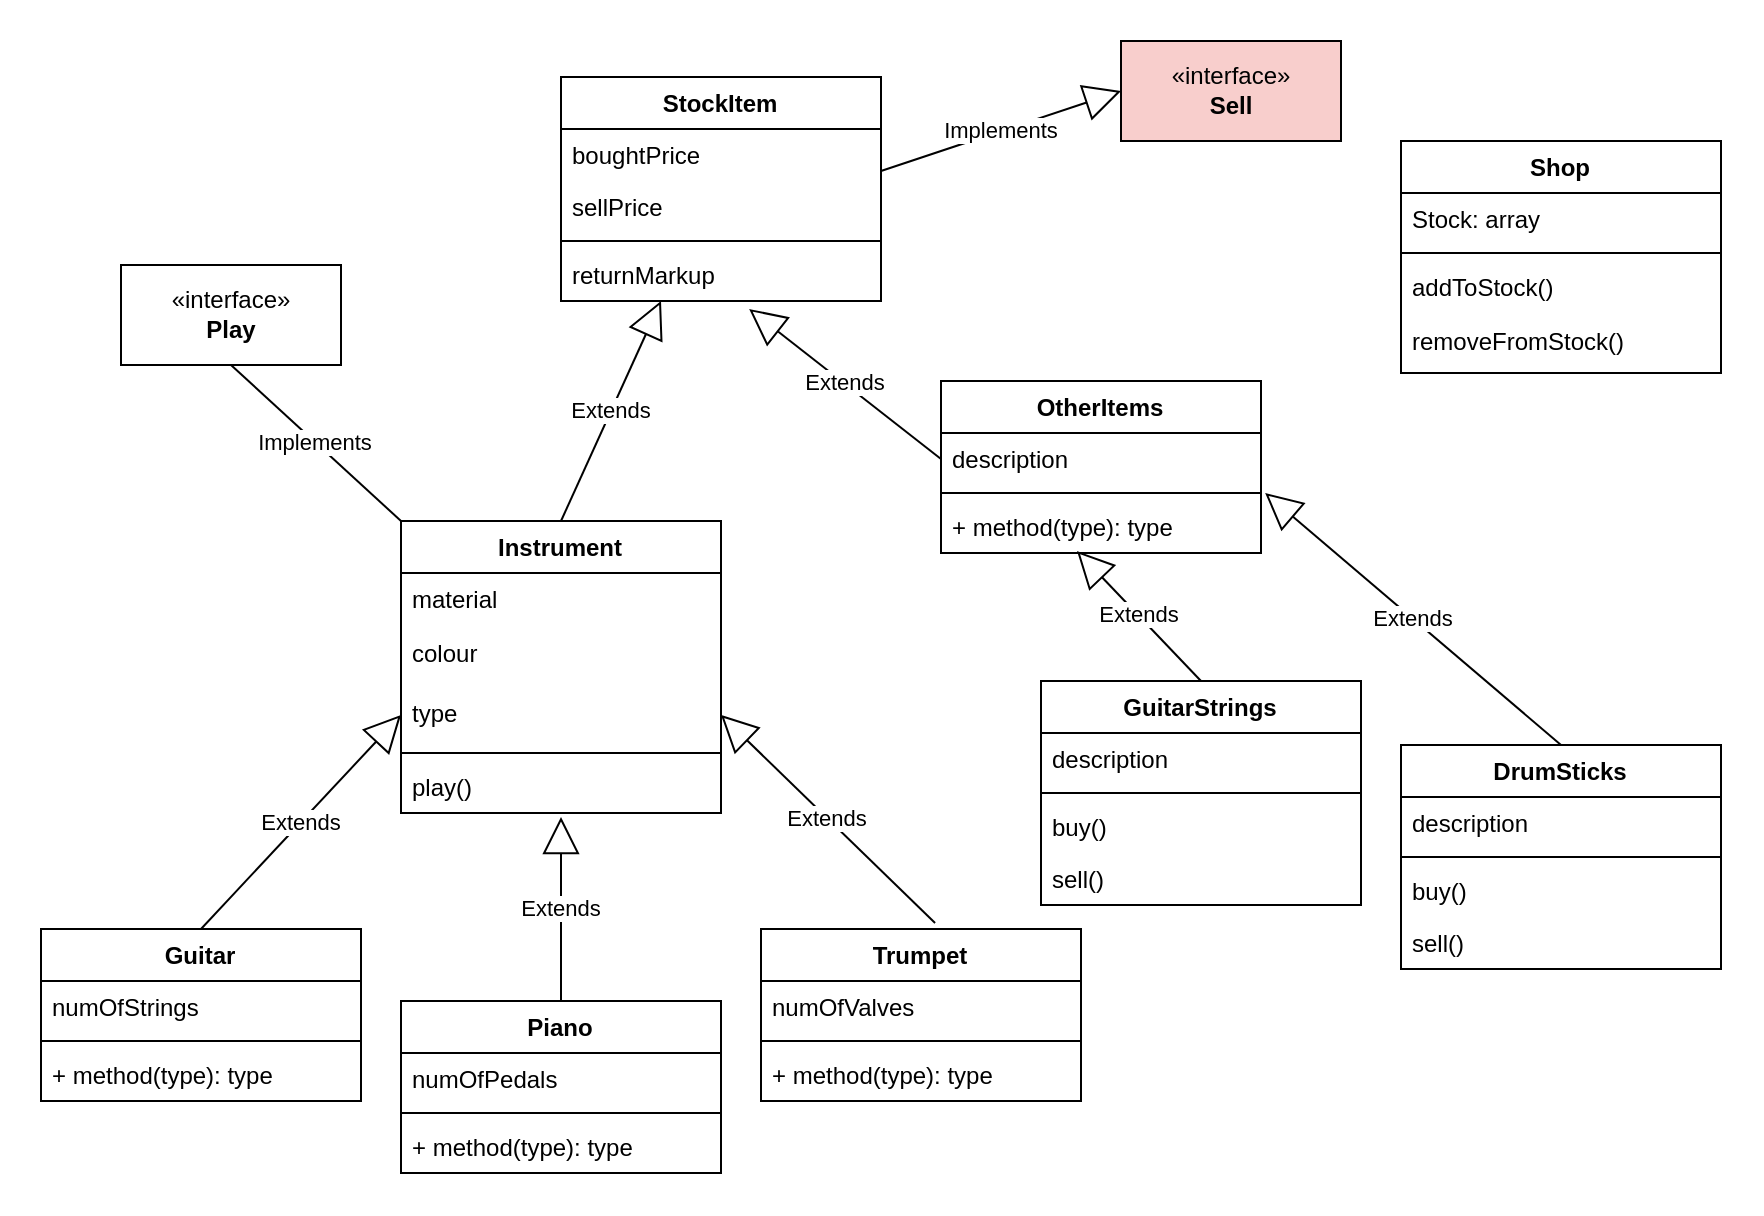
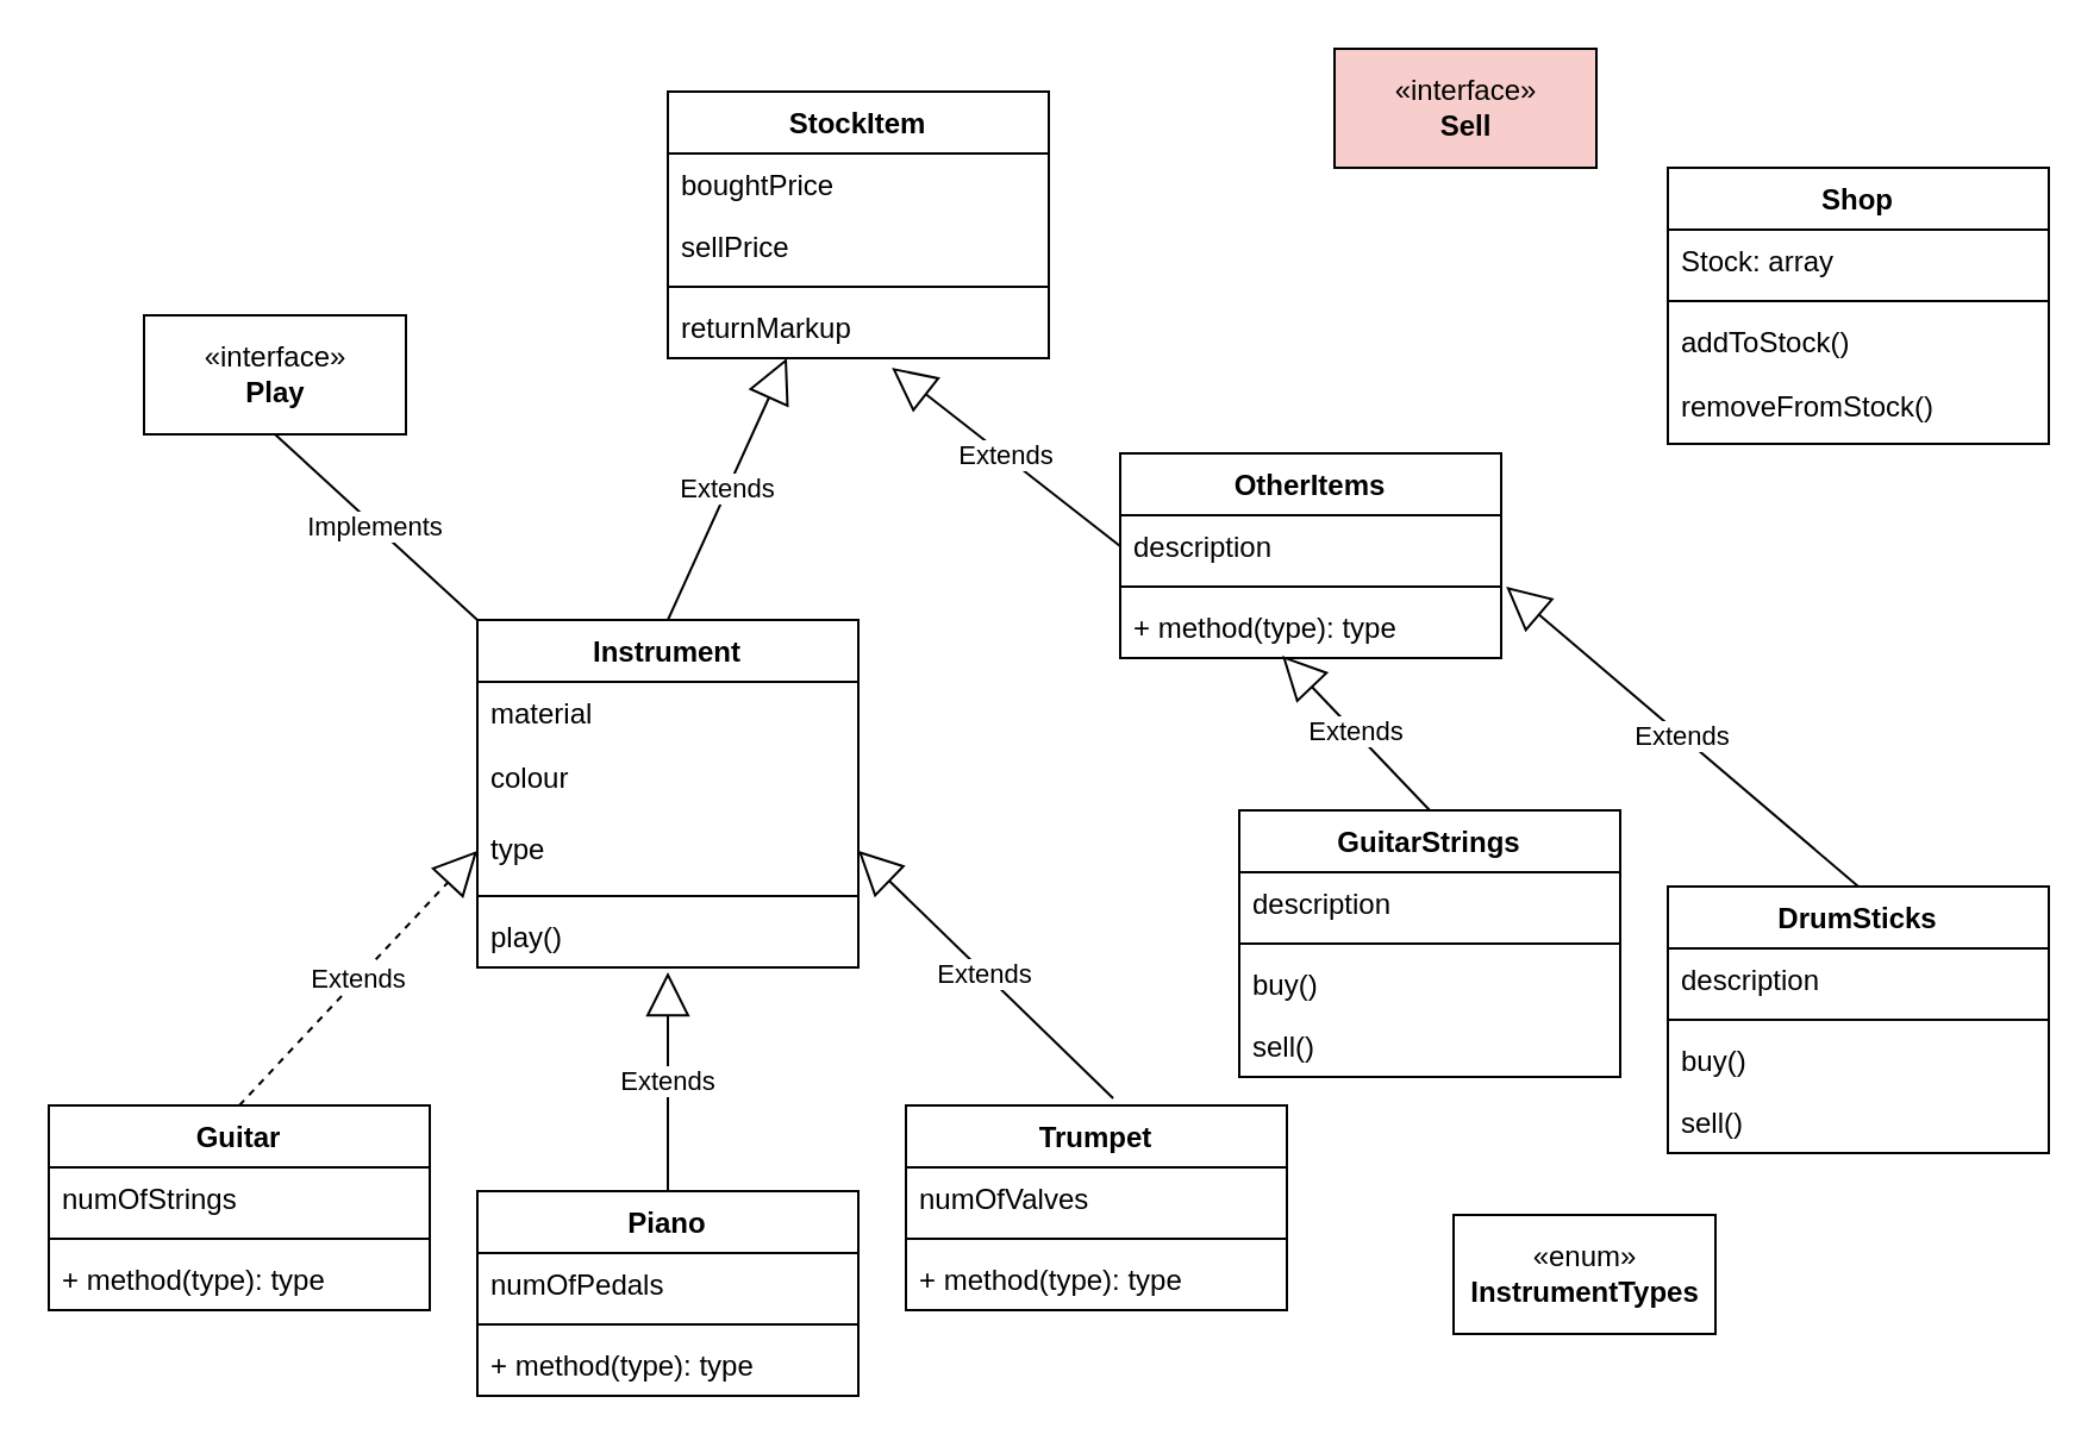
  <mxCell id="0" />
  <mxCell id="1" parent="0" />
  <mxCell id="2" value="Shop" style="swimlane;fontStyle=1;align=center;verticalAlign=top;childLayout=stackLayout;horizontal=1;startSize=26;horizontalStack=0;resizeParent=1;resizeParentMax=0;resizeLast=0;collapsible=1;marginBottom=0;" vertex="1" parent="1"><mxGeometry x="700" y="70" width="160" height="116" as="geometry" /></mxCell>
  <mxCell id="3" value="Stock: array" style="text;strokeColor=none;fillColor=none;align=left;verticalAlign=top;spacingLeft=4;spacingRight=4;overflow=hidden;rotatable=0;points=[[0,0.5],[1,0.5]];portConstraint=eastwest;" vertex="1" parent="2"><mxGeometry y="26" width="160" height="26" as="geometry" /></mxCell>
  <mxCell id="4" value="" style="line;strokeWidth=1;fillColor=none;align=left;verticalAlign=middle;spacingTop=-1;spacingLeft=3;spacingRight=3;rotatable=0;labelPosition=right;points=[];portConstraint=eastwest;strokeColor=inherit;" vertex="1" parent="2"><mxGeometry y="52" width="160" height="8" as="geometry" /></mxCell>
  <mxCell id="5" value="addToStock()" style="text;strokeColor=none;fillColor=none;align=left;verticalAlign=top;spacingLeft=4;spacingRight=4;overflow=hidden;rotatable=0;points=[[0,0.5],[1,0.5]];portConstraint=eastwest;" vertex="1" parent="2"><mxGeometry y="60" width="160" height="26" as="geometry" /></mxCell>
  <mxCell id="6" value="removeFromStock()" style="text;strokeColor=none;fillColor=none;align=left;verticalAlign=middle;spacingLeft=4;spacingRight=4;overflow=hidden;points=[[0,0.5],[1,0.5]];portConstraint=eastwest;rotatable=0;whiteSpace=wrap;html=1;" vertex="1" parent="2"><mxGeometry y="86" width="160" height="30" as="geometry" /></mxCell>
  <mxCell id="7" value="Instrument" style="swimlane;fontStyle=1;align=center;verticalAlign=top;childLayout=stackLayout;horizontal=1;startSize=26;horizontalStack=0;resizeParent=1;resizeParentMax=0;resizeLast=0;collapsible=1;marginBottom=0;" vertex="1" parent="1"><mxGeometry x="200" y="260" width="160" height="146" as="geometry" /></mxCell>
  <mxCell id="8" value="material" style="text;strokeColor=none;fillColor=none;align=left;verticalAlign=top;spacingLeft=4;spacingRight=4;overflow=hidden;rotatable=0;points=[[0,0.5],[1,0.5]];portConstraint=eastwest;" vertex="1" parent="7"><mxGeometry y="26" width="160" height="26" as="geometry" /></mxCell>
  <mxCell id="9" value="colour" style="text;strokeColor=none;fillColor=none;align=left;verticalAlign=middle;spacingLeft=4;spacingRight=4;overflow=hidden;points=[[0,0.5],[1,0.5]];portConstraint=eastwest;rotatable=0;whiteSpace=wrap;html=1;" vertex="1" parent="7"><mxGeometry y="52" width="160" height="30" as="geometry" /></mxCell>
  <mxCell id="10" value="type" style="text;strokeColor=none;fillColor=none;align=left;verticalAlign=middle;spacingLeft=4;spacingRight=4;overflow=hidden;points=[[0,0.5],[1,0.5]];portConstraint=eastwest;rotatable=0;whiteSpace=wrap;html=1;" vertex="1" parent="7"><mxGeometry y="82" width="160" height="30" as="geometry" /></mxCell>
  <mxCell id="11" value="" style="line;strokeWidth=1;fillColor=none;align=left;verticalAlign=middle;spacingTop=-1;spacingLeft=3;spacingRight=3;rotatable=0;labelPosition=right;points=[];portConstraint=eastwest;strokeColor=inherit;" vertex="1" parent="7"><mxGeometry y="112" width="160" height="8" as="geometry" /></mxCell>
  <mxCell id="12" value="play()" style="text;strokeColor=none;fillColor=none;align=left;verticalAlign=top;spacingLeft=4;spacingRight=4;overflow=hidden;rotatable=0;points=[[0,0.5],[1,0.5]];portConstraint=eastwest;" vertex="1" parent="7"><mxGeometry y="120" width="160" height="26" as="geometry" /></mxCell>
  <mxCell id="13" value="StockItem" style="swimlane;fontStyle=1;align=center;verticalAlign=top;childLayout=stackLayout;horizontal=1;startSize=26;horizontalStack=0;resizeParent=1;resizeParentMax=0;resizeLast=0;collapsible=1;marginBottom=0;" vertex="1" parent="1"><mxGeometry x="280" y="38" width="160" height="112" as="geometry" /></mxCell>
  <mxCell id="14" value="boughtPrice" style="text;strokeColor=none;fillColor=none;align=left;verticalAlign=top;spacingLeft=4;spacingRight=4;overflow=hidden;rotatable=0;points=[[0,0.5],[1,0.5]];portConstraint=eastwest;" vertex="1" parent="13"><mxGeometry y="26" width="160" height="26" as="geometry" /></mxCell>
  <mxCell id="15" value="sellPrice" style="text;strokeColor=none;fillColor=none;align=left;verticalAlign=top;spacingLeft=4;spacingRight=4;overflow=hidden;rotatable=0;points=[[0,0.5],[1,0.5]];portConstraint=eastwest;" vertex="1" parent="13"><mxGeometry y="52" width="160" height="26" as="geometry" /></mxCell>
  <mxCell id="16" value="" style="line;strokeWidth=1;fillColor=none;align=left;verticalAlign=middle;spacingTop=-1;spacingLeft=3;spacingRight=3;rotatable=0;labelPosition=right;points=[];portConstraint=eastwest;strokeColor=inherit;" vertex="1" parent="13"><mxGeometry y="78" width="160" height="8" as="geometry" /></mxCell>
  <mxCell id="17" value="returnMarkup" style="text;strokeColor=none;fillColor=none;align=left;verticalAlign=top;spacingLeft=4;spacingRight=4;overflow=hidden;rotatable=0;points=[[0,0.5],[1,0.5]];portConstraint=eastwest;" vertex="1" parent="13"><mxGeometry y="86" width="160" height="26" as="geometry" /></mxCell>
  <mxCell id="18" value="GuitarStrings" style="swimlane;fontStyle=1;align=center;verticalAlign=top;childLayout=stackLayout;horizontal=1;startSize=26;horizontalStack=0;resizeParent=1;resizeParentMax=0;resizeLast=0;collapsible=1;marginBottom=0;" vertex="1" parent="1"><mxGeometry x="520" y="340" width="160" height="112" as="geometry" /></mxCell>
  <mxCell id="19" value="description" style="text;strokeColor=none;fillColor=none;align=left;verticalAlign=top;spacingLeft=4;spacingRight=4;overflow=hidden;rotatable=0;points=[[0,0.5],[1,0.5]];portConstraint=eastwest;" vertex="1" parent="18"><mxGeometry y="26" width="160" height="26" as="geometry" /></mxCell>
  <mxCell id="20" value="" style="line;strokeWidth=1;fillColor=none;align=left;verticalAlign=middle;spacingTop=-1;spacingLeft=3;spacingRight=3;rotatable=0;labelPosition=right;points=[];portConstraint=eastwest;strokeColor=inherit;" vertex="1" parent="18"><mxGeometry y="52" width="160" height="8" as="geometry" /></mxCell>
  <mxCell id="21" value="buy()" style="text;strokeColor=none;fillColor=none;align=left;verticalAlign=top;spacingLeft=4;spacingRight=4;overflow=hidden;rotatable=0;points=[[0,0.5],[1,0.5]];portConstraint=eastwest;" vertex="1" parent="18"><mxGeometry y="60" width="160" height="26" as="geometry" /></mxCell>
  <mxCell id="22" value="sell()" style="text;strokeColor=none;fillColor=none;align=left;verticalAlign=top;spacingLeft=4;spacingRight=4;overflow=hidden;rotatable=0;points=[[0,0.5],[1,0.5]];portConstraint=eastwest;" vertex="1" parent="18"><mxGeometry y="86" width="160" height="26" as="geometry" /></mxCell>
  <mxCell id="23" value="Guitar" style="swimlane;fontStyle=1;align=center;verticalAlign=top;childLayout=stackLayout;horizontal=1;startSize=26;horizontalStack=0;resizeParent=1;resizeParentMax=0;resizeLast=0;collapsible=1;marginBottom=0;" vertex="1" parent="1"><mxGeometry x="20" y="464" width="160" height="86" as="geometry" /></mxCell>
  <mxCell id="24" value="numOfStrings" style="text;strokeColor=none;fillColor=none;align=left;verticalAlign=top;spacingLeft=4;spacingRight=4;overflow=hidden;rotatable=0;points=[[0,0.5],[1,0.5]];portConstraint=eastwest;" vertex="1" parent="23"><mxGeometry y="26" width="160" height="26" as="geometry" /></mxCell>
  <mxCell id="25" value="" style="line;strokeWidth=1;fillColor=none;align=left;verticalAlign=middle;spacingTop=-1;spacingLeft=3;spacingRight=3;rotatable=0;labelPosition=right;points=[];portConstraint=eastwest;strokeColor=inherit;" vertex="1" parent="23"><mxGeometry y="52" width="160" height="8" as="geometry" /></mxCell>
  <mxCell id="26" value="+ method(type): type" style="text;strokeColor=none;fillColor=none;align=left;verticalAlign=top;spacingLeft=4;spacingRight=4;overflow=hidden;rotatable=0;points=[[0,0.5],[1,0.5]];portConstraint=eastwest;" vertex="1" parent="23"><mxGeometry y="60" width="160" height="26" as="geometry" /></mxCell>
  <mxCell id="27" value="Piano" style="swimlane;fontStyle=1;align=center;verticalAlign=top;childLayout=stackLayout;horizontal=1;startSize=26;horizontalStack=0;resizeParent=1;resizeParentMax=0;resizeLast=0;collapsible=1;marginBottom=0;" vertex="1" parent="1"><mxGeometry x="200" y="500" width="160" height="86" as="geometry" /></mxCell>
  <mxCell id="28" value="numOfPedals" style="text;strokeColor=none;fillColor=none;align=left;verticalAlign=top;spacingLeft=4;spacingRight=4;overflow=hidden;rotatable=0;points=[[0,0.5],[1,0.5]];portConstraint=eastwest;" vertex="1" parent="27"><mxGeometry y="26" width="160" height="26" as="geometry" /></mxCell>
  <mxCell id="29" value="" style="line;strokeWidth=1;fillColor=none;align=left;verticalAlign=middle;spacingTop=-1;spacingLeft=3;spacingRight=3;rotatable=0;labelPosition=right;points=[];portConstraint=eastwest;strokeColor=inherit;" vertex="1" parent="27"><mxGeometry y="52" width="160" height="8" as="geometry" /></mxCell>
  <mxCell id="30" value="+ method(type): type" style="text;strokeColor=none;fillColor=none;align=left;verticalAlign=top;spacingLeft=4;spacingRight=4;overflow=hidden;rotatable=0;points=[[0,0.5],[1,0.5]];portConstraint=eastwest;" vertex="1" parent="27"><mxGeometry y="60" width="160" height="26" as="geometry" /></mxCell>
  <mxCell id="31" value="Trumpet" style="swimlane;fontStyle=1;align=center;verticalAlign=top;childLayout=stackLayout;horizontal=1;startSize=26;horizontalStack=0;resizeParent=1;resizeParentMax=0;resizeLast=0;collapsible=1;marginBottom=0;" vertex="1" parent="1"><mxGeometry x="380" y="464" width="160" height="86" as="geometry" /></mxCell>
  <mxCell id="32" value="numOfValves" style="text;strokeColor=none;fillColor=none;align=left;verticalAlign=top;spacingLeft=4;spacingRight=4;overflow=hidden;rotatable=0;points=[[0,0.5],[1,0.5]];portConstraint=eastwest;" vertex="1" parent="31"><mxGeometry y="26" width="160" height="26" as="geometry" /></mxCell>
  <mxCell id="33" value="" style="line;strokeWidth=1;fillColor=none;align=left;verticalAlign=middle;spacingTop=-1;spacingLeft=3;spacingRight=3;rotatable=0;labelPosition=right;points=[];portConstraint=eastwest;strokeColor=inherit;" vertex="1" parent="31"><mxGeometry y="52" width="160" height="8" as="geometry" /></mxCell>
  <mxCell id="34" value="+ method(type): type" style="text;strokeColor=none;fillColor=none;align=left;verticalAlign=top;spacingLeft=4;spacingRight=4;overflow=hidden;rotatable=0;points=[[0,0.5],[1,0.5]];portConstraint=eastwest;" vertex="1" parent="31"><mxGeometry y="60" width="160" height="26" as="geometry" /></mxCell>
- <mxCell id="35" value="Extends" style="endArrow=block;endSize=16;endFill=0;html=1;rounded=0;exitX=0.5;exitY=0;exitDx=0;exitDy=0;entryX=0;entryY=0.5;entryDx=0;entryDy=0;" edge="1" parent="1" source="23" target="10"><mxGeometry width="160" relative="1" as="geometry"><mxPoint x="320" y="250" as="sourcePoint" /><mxPoint x="480" y="250" as="targetPoint" /></mxGeometry></mxCell>
+ <mxCell id="35" value="Extends" style="endArrow=block;endSize=16;endFill=0;html=1;rounded=0;exitX=0.5;exitY=0;exitDx=0;exitDy=0;entryX=0;entryY=0.5;entryDx=0;entryDy=0;dashed=1;" edge="1" parent="1" source="23" target="10"><mxGeometry width="160" relative="1" as="geometry"><mxPoint x="320" y="250" as="sourcePoint" /><mxPoint x="480" y="250" as="targetPoint" /></mxGeometry></mxCell>
  <mxCell id="36" value="Extends" style="endArrow=block;endSize=16;endFill=0;html=1;rounded=0;exitX=0.5;exitY=0;exitDx=0;exitDy=0;entryX=0.5;entryY=1.077;entryDx=0;entryDy=0;entryPerimeter=0;" edge="1" parent="1" source="27" target="12"><mxGeometry width="160" relative="1" as="geometry"><mxPoint x="320" y="250" as="sourcePoint" /><mxPoint x="480" y="250" as="targetPoint" /></mxGeometry></mxCell>
  <mxCell id="37" value="Extends" style="endArrow=block;endSize=16;endFill=0;html=1;rounded=0;exitX=0.544;exitY=-0.035;exitDx=0;exitDy=0;exitPerimeter=0;entryX=1;entryY=0.5;entryDx=0;entryDy=0;" edge="1" parent="1" source="31" target="10"><mxGeometry width="160" relative="1" as="geometry"><mxPoint x="320" y="250" as="sourcePoint" /><mxPoint x="480" y="250" as="targetPoint" /></mxGeometry></mxCell>
  <mxCell id="38" value="Extends" style="endArrow=block;endSize=16;endFill=0;html=1;rounded=0;exitX=0.5;exitY=0;exitDx=0;exitDy=0;" edge="1" parent="1" source="7"><mxGeometry width="160" relative="1" as="geometry"><mxPoint x="320" y="250" as="sourcePoint" /><mxPoint x="330" y="150" as="targetPoint" /></mxGeometry></mxCell>
  <mxCell id="39" value="DrumSticks" style="swimlane;fontStyle=1;align=center;verticalAlign=top;childLayout=stackLayout;horizontal=1;startSize=26;horizontalStack=0;resizeParent=1;resizeParentMax=0;resizeLast=0;collapsible=1;marginBottom=0;" vertex="1" parent="1"><mxGeometry x="700" y="372" width="160" height="112" as="geometry" /></mxCell>
  <mxCell id="40" value="description" style="text;strokeColor=none;fillColor=none;align=left;verticalAlign=top;spacingLeft=4;spacingRight=4;overflow=hidden;rotatable=0;points=[[0,0.5],[1,0.5]];portConstraint=eastwest;" vertex="1" parent="39"><mxGeometry y="26" width="160" height="26" as="geometry" /></mxCell>
  <mxCell id="41" value="" style="line;strokeWidth=1;fillColor=none;align=left;verticalAlign=middle;spacingTop=-1;spacingLeft=3;spacingRight=3;rotatable=0;labelPosition=right;points=[];portConstraint=eastwest;strokeColor=inherit;" vertex="1" parent="39"><mxGeometry y="52" width="160" height="8" as="geometry" /></mxCell>
  <mxCell id="42" value="buy()" style="text;strokeColor=none;fillColor=none;align=left;verticalAlign=top;spacingLeft=4;spacingRight=4;overflow=hidden;rotatable=0;points=[[0,0.5],[1,0.5]];portConstraint=eastwest;" vertex="1" parent="39"><mxGeometry y="60" width="160" height="26" as="geometry" /></mxCell>
  <mxCell id="43" value="sell()" style="text;strokeColor=none;fillColor=none;align=left;verticalAlign=top;spacingLeft=4;spacingRight=4;overflow=hidden;rotatable=0;points=[[0,0.5],[1,0.5]];portConstraint=eastwest;" vertex="1" parent="39"><mxGeometry y="86" width="160" height="26" as="geometry" /></mxCell>
  <mxCell id="44" value="«interface»&lt;br&gt;&lt;b&gt;Play&lt;/b&gt;" style="html=1;" vertex="1" parent="1"><mxGeometry x="60" y="132" width="110" height="50" as="geometry" /></mxCell>
  <mxCell id="45" value="Implements" style="endArrow=none;endSize=16;endFill=0;html=1;rounded=0;entryX=0.5;entryY=1;entryDx=0;entryDy=0;exitX=0;exitY=0;exitDx=0;exitDy=0;" edge="1" parent="1" source="7" target="44"><mxGeometry width="160" relative="1" as="geometry"><mxPoint x="350" y="290" as="sourcePoint" /><mxPoint x="510" y="290" as="targetPoint" /></mxGeometry></mxCell>
  <mxCell id="46" value="«interface»&lt;br&gt;&lt;b&gt;Sell&lt;/b&gt;" style="html=1;fillColor=#f8cecc;" vertex="1" parent="1"><mxGeometry x="560" y="20" width="110" height="50" as="geometry" /></mxCell>
- <mxCell id="47" value="Implements" style="endArrow=block;endSize=16;endFill=0;html=1;rounded=0;entryX=0;entryY=0.5;entryDx=0;entryDy=0;exitX=1;exitY=0.808;exitDx=0;exitDy=0;exitPerimeter=0;" edge="1" parent="1" source="14" target="46"><mxGeometry width="160" relative="1" as="geometry"><mxPoint x="755" y="242" as="sourcePoint" /><mxPoint x="670" y="164" as="targetPoint" /></mxGeometry></mxCell>
  <mxCell id="48" value="Extends" style="endArrow=block;endSize=16;endFill=0;html=1;rounded=0;exitX=0.5;exitY=0;exitDx=0;exitDy=0;entryX=0.425;entryY=0.962;entryDx=0;entryDy=0;entryPerimeter=0;" edge="1" parent="1" source="18" target="54"><mxGeometry width="160" relative="1" as="geometry"><mxPoint x="290" y="270" as="sourcePoint" /><mxPoint x="370" y="180" as="targetPoint" /></mxGeometry></mxCell>
  <mxCell id="49" value="Extends" style="endArrow=block;endSize=16;endFill=0;html=1;rounded=0;exitX=0.5;exitY=0;exitDx=0;exitDy=0;entryX=1.013;entryY=-0.154;entryDx=0;entryDy=0;entryPerimeter=0;" edge="1" parent="1" source="39" target="54"><mxGeometry width="160" relative="1" as="geometry"><mxPoint x="300" y="280" as="sourcePoint" /><mxPoint x="386" y="195" as="targetPoint" /></mxGeometry></mxCell>
+ <mxCell id="50" value="«enum»&lt;br&gt;&lt;b&gt;InstrumentTypes&lt;/b&gt;" style="html=1;" vertex="1" parent="1"><mxGeometry x="610" y="510" width="110" height="50" as="geometry" /></mxCell>
  <mxCell id="51" value="OtherItems" style="swimlane;fontStyle=1;align=center;verticalAlign=top;childLayout=stackLayout;horizontal=1;startSize=26;horizontalStack=0;resizeParent=1;resizeParentMax=0;resizeLast=0;collapsible=1;marginBottom=0;" vertex="1" parent="1"><mxGeometry x="470" y="190" width="160" height="86" as="geometry" /></mxCell>
  <mxCell id="52" value="description" style="text;strokeColor=none;fillColor=none;align=left;verticalAlign=top;spacingLeft=4;spacingRight=4;overflow=hidden;rotatable=0;points=[[0,0.5],[1,0.5]];portConstraint=eastwest;" vertex="1" parent="51"><mxGeometry y="26" width="160" height="26" as="geometry" /></mxCell>
  <mxCell id="53" value="" style="line;strokeWidth=1;fillColor=none;align=left;verticalAlign=middle;spacingTop=-1;spacingLeft=3;spacingRight=3;rotatable=0;labelPosition=right;points=[];portConstraint=eastwest;strokeColor=inherit;" vertex="1" parent="51"><mxGeometry y="52" width="160" height="8" as="geometry" /></mxCell>
  <mxCell id="54" value="+ method(type): type" style="text;strokeColor=none;fillColor=none;align=left;verticalAlign=top;spacingLeft=4;spacingRight=4;overflow=hidden;rotatable=0;points=[[0,0.5],[1,0.5]];portConstraint=eastwest;" vertex="1" parent="51"><mxGeometry y="60" width="160" height="26" as="geometry" /></mxCell>
  <mxCell id="55" value="Extends" style="endArrow=block;endSize=16;endFill=0;html=1;rounded=0;exitX=0;exitY=0.5;exitDx=0;exitDy=0;entryX=0.588;entryY=1.154;entryDx=0;entryDy=0;entryPerimeter=0;" edge="1" parent="1" source="52" target="17"><mxGeometry width="160" relative="1" as="geometry"><mxPoint x="290" y="270" as="sourcePoint" /><mxPoint x="380" y="130" as="targetPoint" /></mxGeometry></mxCell>
